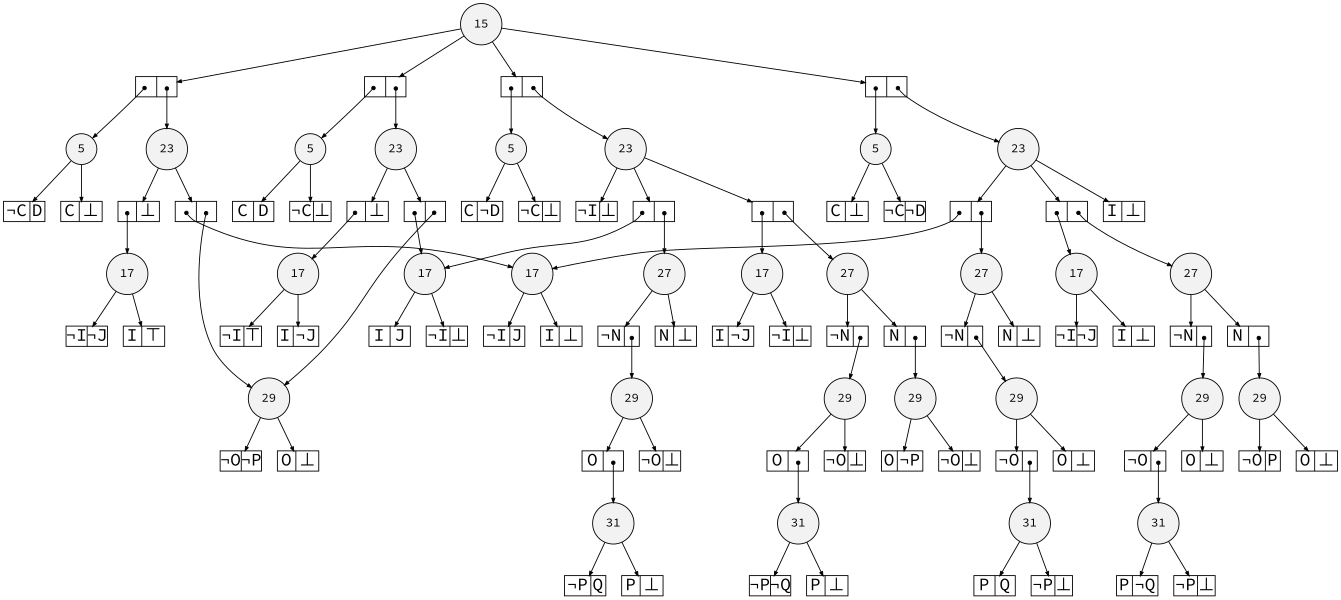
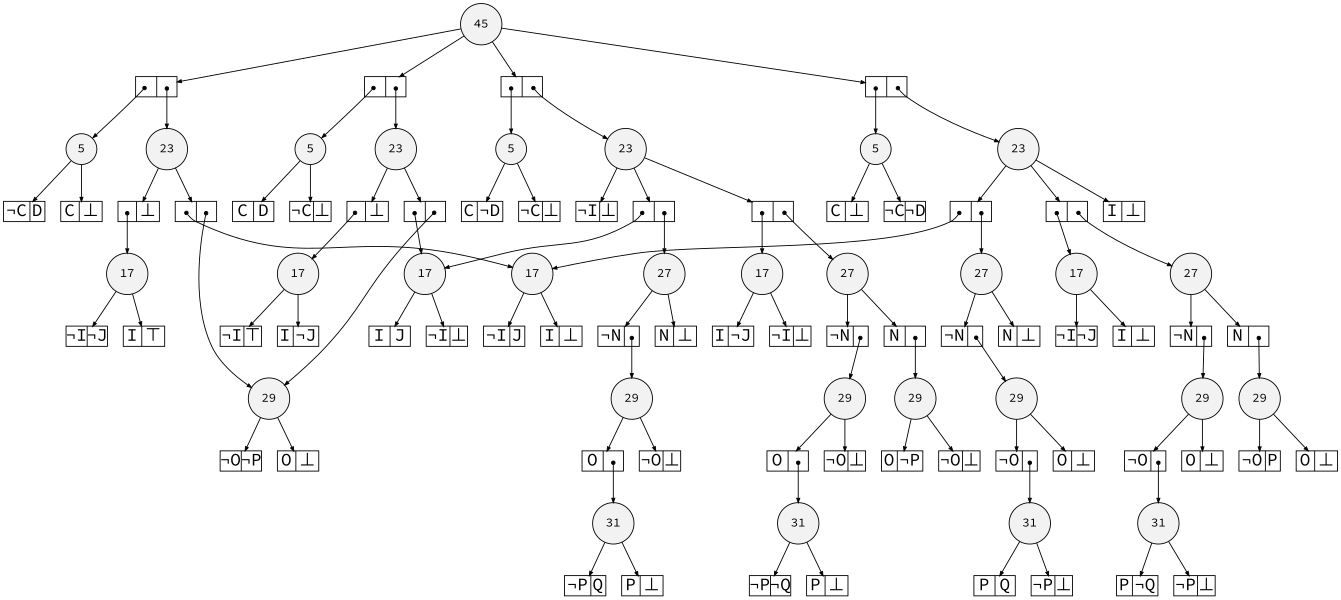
  digraph {
    fontname="Source Code Pro"
    node [fillcolor=white shape=record style=filled fontname="Source Code Pro" fixedsize=true fontsize=20]
    edge [arrowsize=.50 fontname="Source Code Pro"]
    n1 [fillcolor=gray95 height=.25 label=31 shape=circle width=.25 fixedsize="" fontsize=""]
    n2 [fillcolor=gray95 height=.25 label=31 shape=circle width=.25 fixedsize="" fontsize=""]
    n3 [fillcolor=gray95 height=.25 label=31 shape=circle width=.25 fixedsize="" fontsize=""]
    n4 [fillcolor=gray95 height=.25 label=31 shape=circle width=.25 fixedsize="" fontsize=""]
    n5 [fillcolor=gray95 height=.25 label=29 shape=circle width=.25 fixedsize="" fontsize=""]
    n6 [fillcolor=gray95 height=.25 label=29 shape=circle width=.25 fixedsize="" fontsize=""]
    n7 [fillcolor=gray95 height=.25 label=29 shape=circle width=.25 fixedsize="" fontsize=""]
    n8 [fillcolor=gray95 height=.25 label=29 shape=circle width=.25 fixedsize="" fontsize=""]
    n9 [fillcolor=gray95 height=.25 label=29 shape=circle width=.25 fixedsize="" fontsize=""]
    n10 [fillcolor=gray95 height=.25 label=29 shape=circle width=.25 fixedsize="" fontsize=""]
    n11 [fillcolor=gray95 height=.25 label=29 shape=circle width=.25 fixedsize="" fontsize=""]
    n12 [fillcolor=gray95 height=.25 label=27 shape=circle width=.25 fixedsize="" fontsize=""]
    n13 [fillcolor=gray95 height=.25 label=27 shape=circle width=.25 fixedsize="" fontsize=""]
    n14 [fillcolor=gray95 height=.25 label=27 shape=circle width=.25 fixedsize="" fontsize=""]
    n15 [fillcolor=gray95 height=.25 label=27 shape=circle width=.25 fixedsize="" fontsize=""]
    n16 [fillcolor=gray95 height=.25 label=23 shape=circle width=.25 fixedsize="" fontsize=""]
    n17 [fillcolor=gray95 height=.25 label=23 shape=circle width=.25 fixedsize="" fontsize=""]
    n18 [fillcolor=gray95 height=.25 label=23 shape=circle width=.25 fixedsize="" fontsize=""]
    n19 [fillcolor=gray95 height=.25 label=23 shape=circle width=.25 fixedsize="" fontsize=""]
    n20 [fillcolor=gray95 height=.25 label=17 shape=circle width=.25 fixedsize="" fontsize=""]
    n21 [fillcolor=gray95 height=.25 label=17 shape=circle width=.25 fixedsize="" fontsize=""]
    n22 [fillcolor=gray95 height=.25 label=17 shape=circle width=.25 fixedsize="" fontsize=""]
    n23 [fillcolor=gray95 height=.25 label=17 shape=circle width=.25 fixedsize="" fontsize=""]
    n24 [fillcolor=gray95 height=.25 label=17 shape=circle width=.25 fixedsize="" fontsize=""]
    n25 [fillcolor=gray95 height=.25 label=17 shape=circle width=.25 fixedsize="" fontsize=""]
-   n26 [fillcolor=gray95 height=.25 label=15 shape=circle width=.25 fixedsize="" fontsize=""]
+   n26 [fillcolor=gray95 height=.25 label=45 shape=circle width=.25 fixedsize="" fontsize=""]
    n27 [fillcolor=gray95 height=.25 label=5 shape=circle width=.25 fixedsize="" fontsize=""]
    n28 [fillcolor=gray95 height=.25 label=5 shape=circle width=.25 fixedsize="" fontsize=""]
    n29 [fillcolor=gray95 height=.25 label=5 shape=circle width=.25 fixedsize="" fontsize=""]
    n30 [fillcolor=gray95 height=.25 label=5 shape=circle width=.25 fixedsize="" fontsize=""]
    n31 [height=.30 label="<L>P|<R>Q" width=.65]
    n32 [height=.30 label="<L>&not;P|<R>&#8869;" width=.65]
    n33 [height=.30 label="<L>P|<R>&not;Q" width=.65]
    n34 [height=.30 label="<L>&not;P|<R>&#8869;" width=.65]
    n35 [height=.30 label="<L>&not;P|<R>Q" width=.65]
    n36 [height=.30 label="<L>P|<R>&#8869;" width=.65]
    n37 [height=.30 label="<L>&not;P|<R>&not;Q" width=.65]
    n38 [height=.30 label="<L>P|<R>&#8869;" width=.65]
    n39 [height=.30 label="<L>&not;O|<R>&not;P" width=.65]
    n40 [height=.30 label="<L>O|<R>&#8869;" width=.65]
    n41 [height=.30 label="<L>&not;O|<R>" width=.65]
    n42 [height=.30 label="<L>O|<R>&#8869;" width=.65]
    n43 [height=.30 label="<L>&not;O|<R>" width=.65]
    n44 [height=.30 label="<L>O|<R>&#8869;" width=.65]
    n45 [height=.30 label="<L>&not;O|<R>P" width=.65]
    n46 [height=.30 label="<L>O|<R>&#8869;" width=.65]
    n47 [height=.30 label="<L>O|<R>" width=.65]
    n48 [height=.30 label="<L>&not;O|<R>&#8869;" width=.65]
    n49 [height=.30 label="<L>O|<R>" width=.65]
    n50 [height=.30 label="<L>&not;O|<R>&#8869;" width=.65]
    n51 [height=.30 label="<L>O|<R>&not;P" width=.65]
    n52 [height=.30 label="<L>&not;O|<R>&#8869;" width=.65]
    n53 [height=.30 label="<L>&not;N|<R>" width=.65]
    n54 [height=.30 label="<L>N|<R>&#8869;" width=.65]
    n55 [height=.30 label="<L>&not;N|<R>" width=.65]
    n56 [height=.30 label="<L>N|<R>" width=.65]
    n57 [height=.30 label="<L>&not;N|<R>" width=.65]
    n58 [height=.30 label="<L>N|<R>&#8869;" width=.65]
    n59 [height=.30 label="<L>&not;N|<R>" width=.65]
    n60 [height=.30 label="<L>N|<R>" width=.65]
    n61 [height=.30 label="<L>|<R>" width=.65]
    n62 [height=.30 label="<L>|<R>&#8869;" width=.65]
    n63 [height=.30 label="<L>|<R>" width=.65]
    n64 [height=.30 label="<L>|<R>&#8869;" width=.65]
    n65 [height=.30 label="<L>|<R>" width=.65]
    n66 [height=.30 label="<L>|<R>" width=.65]
    n67 [height=.30 label="<L>I|<R>&#8869;" width=.65]
    n68 [height=.30 label="<L>|<R>" width=.65]
    n69 [height=.30 label="<L>|<R>" width=.65]
    n70 [height=.30 label="<L>&not;I|<R>&#8869;" width=.65]
    n71 [height=.30 label="<L>I|<R>J" width=.65]
    n72 [height=.30 label="<L>&not;I|<R>&#8869;" width=.65]
    n73 [height=.30 label="<L>I|<R>&not;J" width=.65]
    n74 [height=.30 label="<L>&not;I|<R>&#8868;" width=.65]
    n75 [height=.30 label="<L>&not;I|<R>J" width=.65]
    n76 [height=.30 label="<L>I|<R>&#8869;" width=.65]
    n77 [height=.30 label="<L>&not;I|<R>&not;J" width=.65]
    n78 [height=.30 label="<L>I|<R>&#8868;" width=.65]
    n79 [height=.30 label="<L>&not;I|<R>&not;J" width=.65]
    n80 [height=.30 label="<L>I|<R>&#8869;" width=.65]
    n81 [height=.30 label="<L>I|<R>&not;J" width=.65]
    n82 [height=.30 label="<L>&not;I|<R>&#8869;" width=.65]
    n83 [height=.30 label="<L>|<R>" width=.65]
    n84 [height=.30 label="<L>|<R>" width=.65]
    n85 [height=.30 label="<L>|<R>" width=.65]
    n86 [height=.30 label="<L>|<R>" width=.65]
    n87 [height=.30 label="<L>C|<R>D" width=.65]
    n88 [height=.30 label="<L>&not;C|<R>&#8869;" width=.65]
    n89 [height=.30 label="<L>&not;C|<R>D" width=.65]
    n90 [height=.30 label="<L>C|<R>&#8869;" width=.65]
    n91 [height=.30 label="<L>&not;C|<R>&not;D" width=.65]
    n92 [height=.30 label="<L>C|<R>&#8869;" width=.65]
    n93 [height=.30 label="<L>C|<R>&not;D" width=.65]
    n94 [height=.30 label="<L>&not;C|<R>&#8869;" width=.65]
    subgraph sub_1 {
      rank=same
      n1
      n2
      n3
      n4
    }
    subgraph sub_2 {
      rank=same
      n5
      n6
      n7
      n8
      n9
      n10
      n11
    }
    subgraph sub_3 {
      rank=same
      n12
      n13
      n14
      n15
    }
    subgraph sub_4 {
      rank=same
      n16
      n17
      n18
      n19
    }
    subgraph sub_5 {
      rank=same
      n20
      n21
      n22
      n23
      n24
      n25
    }
    subgraph sub_6 {
      rank=same
      n26
    }
    subgraph sub_7 {
      rank=same
      n27
      n28
      n29
      n30
    }
    n1 -> n31
    n1 -> n32
    n2 -> n33
    n2 -> n34
    n3 -> n35
    n3 -> n36
    n4 -> n37
    n4 -> n38
    n5 -> n39
    n5 -> n40
    n6 -> n41
    n6 -> n42
    n7 -> n43
    n7 -> n44
    n8 -> n45
    n8 -> n46
    n9 -> n47
    n9 -> n48
    n10 -> n49
    n10 -> n50
    n11 -> n51
    n11 -> n52
    n12 -> n53
    n12 -> n54
    n13 -> n55
    n13 -> n56
    n14 -> n57
    n14 -> n58
    n15 -> n59
    n15 -> n60
    n16 -> n61
    n16 -> n62
    n17 -> n63
    n17 -> n64
    n18 -> n65
    n18 -> n66
    n18 -> n67
    n19 -> n68
    n19 -> n69
    n19 -> n70
    n20 -> n71
    n20 -> n72
    n21 -> n73
    n21 -> n74
    n22 -> n75
    n22 -> n76
    n23 -> n77
    n23 -> n78
    n24 -> n79
    n24 -> n80
    n25 -> n81
    n25 -> n82
    n26 -> n83
    n26 -> n84
    n26 -> n85
    n26 -> n86
    n27 -> n87
    n27 -> n88
    n28 -> n89
    n28 -> n90
    n29 -> n91
    n29 -> n92
    n30 -> n93
    n30 -> n94
    n41 -> n1 [arrowtail=dot dir=both tailclip=false tailport="R:c"]
    n43 -> n2 [arrowtail=dot dir=both tailclip=false tailport="R:c"]
    n47 -> n3 [arrowtail=dot dir=both tailclip=false tailport="R:c"]
    n49 -> n4 [arrowtail=dot dir=both tailclip=false tailport="R:c"]
    n53 -> n6 [arrowtail=dot dir=both tailclip=false tailport="R:c"]
    n55 -> n7 [arrowtail=dot dir=both tailclip=false tailport="R:c"]
    n56 -> n8 [arrowtail=dot dir=both tailclip=false tailport="R:c"]
    n57 -> n9 [arrowtail=dot dir=both tailclip=false tailport="R:c"]
    n59 -> n10 [arrowtail=dot dir=both tailclip=false tailport="R:c"]
    n60 -> n11 [arrowtail=dot dir=both tailclip=false tailport="R:c"]
    n61 -> n5 [arrowtail=dot dir=both tailclip=false tailport="R:c"]
    n61 -> n20 [arrowtail=dot dir=both tailclip=false tailport="L:c"]
    n62 -> n21 [arrowtail=dot dir=both tailclip=false tailport="L:c"]
    n63 -> n5 [arrowtail=dot dir=both tailclip=false tailport="R:c"]
    n63 -> n22 [arrowtail=dot dir=both tailclip=false tailport="L:c"]
    n64 -> n23 [arrowtail=dot dir=both tailclip=false tailport="L:c"]
    n65 -> n12 [arrowtail=dot dir=both tailclip=false tailport="R:c"]
    n65 -> n22 [arrowtail=dot dir=both tailclip=false tailport="L:c"]
    n66 -> n13 [arrowtail=dot dir=both tailclip=false tailport="R:c"]
    n66 -> n24 [arrowtail=dot dir=both tailclip=false tailport="L:c"]
    n68 -> n14 [arrowtail=dot dir=both tailclip=false tailport="R:c"]
    n68 -> n20 [arrowtail=dot dir=both tailclip=false tailport="L:c"]
    n69 -> n15 [arrowtail=dot dir=both tailclip=false tailport="R:c"]
    n69 -> n25 [arrowtail=dot dir=both tailclip=false tailport="L:c"]
    n83 -> n16 [arrowtail=dot dir=both tailclip=false tailport="R:c"]
    n83 -> n27 [arrowtail=dot dir=both tailclip=false tailport="L:c"]
    n84 -> n17 [arrowtail=dot dir=both tailclip=false tailport="R:c"]
    n84 -> n28 [arrowtail=dot dir=both tailclip=false tailport="L:c"]
    n85 -> n18 [arrowtail=dot dir=both tailclip=false tailport="R:c"]
    n85 -> n29 [arrowtail=dot dir=both tailclip=false tailport="L:c"]
    n86 -> n19 [arrowtail=dot dir=both tailclip=false tailport="R:c"]
    n86 -> n30 [arrowtail=dot dir=both tailclip=false tailport="L:c"]
  }
